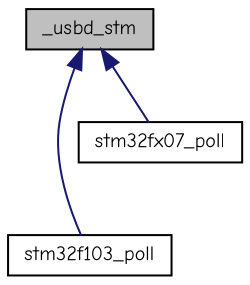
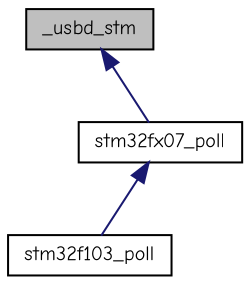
  digraph {
    fontname="Comic Neue"
    rankdir=TB
    node [color=black fillcolor=white fontname="Comic Neue" fontsize=10 shape=record style=filled]
    edge [color=midnightblue dir=back fontname="Comic Neue" fontsize=10 labelfontname=Helvetica labelfontsize=10 style=solid]
    n1 [fillcolor=grey75 fontcolor=black height=0.2 label=_usbd_stm width=0.4]
    n2 [height=0.2 label=stm32f103_poll width=0.4]
    n3 [height=0.2 label=stm32fx07_poll width=0.4]
-   n1 -> n2
+   n3 -> n2
    n1 -> n3
  }
